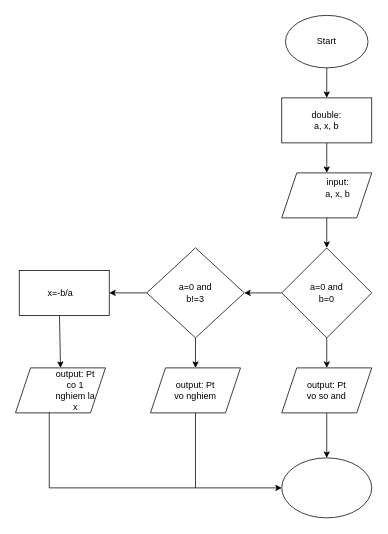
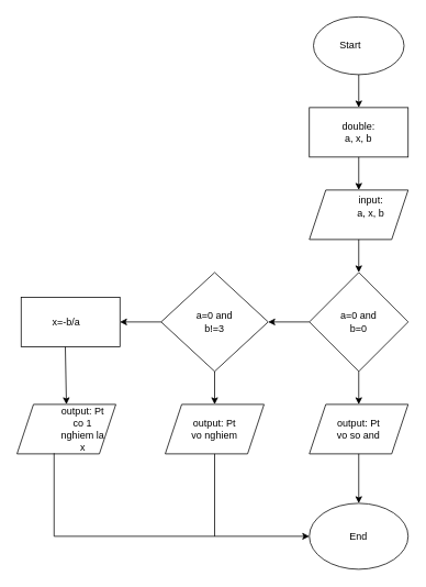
  <mxCell id="0" />
  <mxCell id="1" parent="0" />
  <mxCell id="2" value="" style="ellipse;whiteSpace=wrap;html=1;" vertex="1" parent="1"><mxGeometry x="380" y="20" width="110" height="70" as="geometry" /></mxCell>
  <mxCell id="3" value="" style="rounded=0;whiteSpace=wrap;html=1;" vertex="1" parent="1"><mxGeometry x="375" y="130" width="120" height="60" as="geometry" /></mxCell>
  <mxCell id="4" value="" style="shape=parallelogram;perimeter=parallelogramPerimeter;whiteSpace=wrap;html=1;fixedSize=1;" vertex="1" parent="1"><mxGeometry x="375" y="230" width="120" height="60" as="geometry" /></mxCell>
  <mxCell id="5" value="" style="rhombus;whiteSpace=wrap;html=1;" vertex="1" parent="1"><mxGeometry x="375" y="330" width="120" height="120" as="geometry" /></mxCell>
  <mxCell id="6" value="" style="shape=parallelogram;perimeter=parallelogramPerimeter;whiteSpace=wrap;html=1;fixedSize=1;" vertex="1" parent="1"><mxGeometry x="375" y="490" width="120" height="60" as="geometry" /></mxCell>
  <mxCell id="7" value="" style="rhombus;whiteSpace=wrap;html=1;" vertex="1" parent="1"><mxGeometry x="195" y="330" width="130" height="120" as="geometry" /></mxCell>
  <mxCell id="8" value="" style="shape=parallelogram;perimeter=parallelogramPerimeter;whiteSpace=wrap;html=1;fixedSize=1;" vertex="1" parent="1"><mxGeometry x="200" y="490" width="120" height="60" as="geometry" /></mxCell>
  <mxCell id="9" value="" style="shape=parallelogram;perimeter=parallelogramPerimeter;whiteSpace=wrap;html=1;fixedSize=1;" vertex="1" parent="1"><mxGeometry x="20" y="490" width="120" height="60" as="geometry" /></mxCell>
  <mxCell id="10" value="" style="ellipse;whiteSpace=wrap;html=1;" vertex="1" parent="1"><mxGeometry x="375" y="610" width="120" height="80" as="geometry" /></mxCell>
  <mxCell id="11" value="" style="endArrow=classic;html=1;rounded=0;exitX=0.5;exitY=1;exitDx=0;exitDy=0;entryX=0.5;entryY=0;entryDx=0;entryDy=0;" edge="1" parent="1" source="2" target="3"><mxGeometry width="50" height="50" relative="1" as="geometry"><mxPoint x="265" y="200" as="sourcePoint" /><mxPoint x="315" y="150" as="targetPoint" /></mxGeometry></mxCell>
  <mxCell id="12" value="" style="endArrow=classic;html=1;rounded=0;exitX=0.5;exitY=1;exitDx=0;exitDy=0;entryX=0.5;entryY=0;entryDx=0;entryDy=0;" edge="1" parent="1" source="3" target="4"><mxGeometry width="50" height="50" relative="1" as="geometry"><mxPoint x="275" y="260" as="sourcePoint" /><mxPoint x="325" y="210" as="targetPoint" /></mxGeometry></mxCell>
  <mxCell id="13" value="" style="endArrow=classic;html=1;rounded=0;exitX=0.5;exitY=1;exitDx=0;exitDy=0;entryX=0.5;entryY=0;entryDx=0;entryDy=0;" edge="1" parent="1" source="4" target="5"><mxGeometry width="50" height="50" relative="1" as="geometry"><mxPoint x="325" y="370" as="sourcePoint" /><mxPoint x="375" y="320" as="targetPoint" /></mxGeometry></mxCell>
  <mxCell id="14" value="" style="endArrow=classic;html=1;rounded=0;exitX=0.5;exitY=1;exitDx=0;exitDy=0;entryX=0.5;entryY=0;entryDx=0;entryDy=0;" edge="1" parent="1" source="5" target="6"><mxGeometry width="50" height="50" relative="1" as="geometry"><mxPoint x="325" y="490" as="sourcePoint" /><mxPoint x="375" y="440" as="targetPoint" /></mxGeometry></mxCell>
  <mxCell id="15" value="" style="endArrow=classic;html=1;rounded=0;exitX=0;exitY=0.5;exitDx=0;exitDy=0;entryX=1;entryY=0.5;entryDx=0;entryDy=0;" edge="1" parent="1" source="5" target="7"><mxGeometry width="50" height="50" relative="1" as="geometry"><mxPoint x="315" y="480" as="sourcePoint" /><mxPoint x="365" y="430" as="targetPoint" /></mxGeometry></mxCell>
  <mxCell id="16" value="" style="endArrow=classic;html=1;rounded=0;exitX=0;exitY=0.5;exitDx=0;exitDy=0;" edge="1" parent="1" source="7"><mxGeometry width="50" height="50" relative="1" as="geometry"><mxPoint x="165" y="480" as="sourcePoint" /><mxPoint x="145" y="390" as="targetPoint" /></mxGeometry></mxCell>
  <mxCell id="17" value="" style="endArrow=classic;html=1;rounded=0;exitX=0.5;exitY=1;exitDx=0;exitDy=0;entryX=0.5;entryY=0;entryDx=0;entryDy=0;" edge="1" parent="1" source="7" target="8"><mxGeometry width="50" height="50" relative="1" as="geometry"><mxPoint x="145" y="480" as="sourcePoint" /><mxPoint x="195" y="430" as="targetPoint" /></mxGeometry></mxCell>
  <mxCell id="18" value="" style="endArrow=classic;html=1;rounded=0;entryX=0.5;entryY=0;entryDx=0;entryDy=0;exitX=0.447;exitY=0.993;exitDx=0;exitDy=0;exitPerimeter=0;" edge="1" parent="1" source="30" target="9"><mxGeometry width="50" height="50" relative="1" as="geometry"><mxPoint x="80" y="450" as="sourcePoint" /><mxPoint x="25" y="460" as="targetPoint" /></mxGeometry></mxCell>
  <mxCell id="19" value="" style="endArrow=classic;html=1;rounded=0;exitX=0.5;exitY=1;exitDx=0;exitDy=0;entryX=0.5;entryY=0;entryDx=0;entryDy=0;" edge="1" parent="1" source="6" target="10"><mxGeometry width="50" height="50" relative="1" as="geometry"><mxPoint x="315" y="630" as="sourcePoint" /><mxPoint x="365" y="580" as="targetPoint" /></mxGeometry></mxCell>
  <mxCell id="20" value="" style="endArrow=none;html=1;rounded=0;entryX=0.5;entryY=1;entryDx=0;entryDy=0;" edge="1" parent="1" target="8"><mxGeometry width="50" height="50" relative="1" as="geometry"><mxPoint x="260" y="650" as="sourcePoint" /><mxPoint x="275" y="590" as="targetPoint" /></mxGeometry></mxCell>
  <mxCell id="21" value="" style="endArrow=none;html=1;rounded=0;entryX=0.375;entryY=0.987;entryDx=0;entryDy=0;entryPerimeter=0;" edge="1" parent="1" target="9"><mxGeometry width="50" height="50" relative="1" as="geometry"><mxPoint x="65" y="650" as="sourcePoint" /><mxPoint x="65" y="630" as="targetPoint" /></mxGeometry></mxCell>
  <mxCell id="22" value="" style="endArrow=classic;html=1;rounded=0;entryX=0;entryY=0.5;entryDx=0;entryDy=0;" edge="1" parent="1" target="10"><mxGeometry width="50" height="50" relative="1" as="geometry"><mxPoint x="65" y="650" as="sourcePoint" /><mxPoint x="135" y="690" as="targetPoint" /></mxGeometry></mxCell>
- <mxCell id="23" value="Start" style="text;html=1;align=center;verticalAlign=middle;whiteSpace=wrap;rounded=0;" vertex="1" parent="1"><mxGeometry x="405" y="40" width="60" height="30" as="geometry" /></mxCell>
+ <mxCell id="23" value="Start" style="text;html=1;align=center;verticalAlign=middle;whiteSpace=wrap;rounded=0;" vertex="1" parent="1"><mxGeometry x="395" y="40" width="60" height="30" as="geometry" /></mxCell>
  <mxCell id="24" value="double:&lt;div&gt;a, x, b&lt;/div&gt;" style="text;html=1;align=center;verticalAlign=middle;whiteSpace=wrap;rounded=0;" vertex="1" parent="1"><mxGeometry x="405" y="145" width="60" height="30" as="geometry" /></mxCell>
  <mxCell id="25" value="input:&lt;div&gt;a, x, b&lt;/div&gt;" style="text;html=1;align=center;verticalAlign=middle;whiteSpace=wrap;rounded=0;" vertex="1" parent="1"><mxGeometry x="420" y="235" width="60" height="30" as="geometry" /></mxCell>
  <mxCell id="26" value="a=0 and b=0" style="text;html=1;align=center;verticalAlign=middle;whiteSpace=wrap;rounded=0;" vertex="1" parent="1"><mxGeometry x="405" y="375" width="60" height="30" as="geometry" /></mxCell>
  <mxCell id="27" value="output: Pt vo so and" style="text;html=1;align=center;verticalAlign=middle;whiteSpace=wrap;rounded=0;" vertex="1" parent="1"><mxGeometry x="405" y="505" width="60" height="30" as="geometry" /></mxCell>
  <mxCell id="28" value="a=0 and b!=3" style="text;html=1;align=center;verticalAlign=middle;whiteSpace=wrap;rounded=0;" vertex="1" parent="1"><mxGeometry x="230" y="375" width="60" height="30" as="geometry" /></mxCell>
  <mxCell id="29" value="output: Pt vo nghiem" style="text;html=1;align=center;verticalAlign=middle;whiteSpace=wrap;rounded=0;" vertex="1" parent="1"><mxGeometry x="230" y="505" width="60" height="30" as="geometry" /></mxCell>
  <mxCell id="30" value="" style="rounded=0;whiteSpace=wrap;html=1;" vertex="1" parent="1"><mxGeometry x="25" y="360" width="120" height="60" as="geometry" /></mxCell>
  <mxCell id="31" value="x=-b/a" style="text;html=1;align=center;verticalAlign=middle;whiteSpace=wrap;rounded=0;" vertex="1" parent="1"><mxGeometry x="50" y="375" width="60" height="30" as="geometry" /></mxCell>
  <mxCell id="32" value="output: Pt co 1 nghiem la x" style="text;html=1;align=center;verticalAlign=middle;whiteSpace=wrap;rounded=0;" vertex="1" parent="1"><mxGeometry x="70" y="505" width="60" height="30" as="geometry" /></mxCell>
+ <mxCell id="33" value="End" style="text;html=1;align=center;verticalAlign=middle;whiteSpace=wrap;rounded=0;" vertex="1" parent="1"><mxGeometry x="405" y="635" width="60" height="30" as="geometry" /></mxCell>
